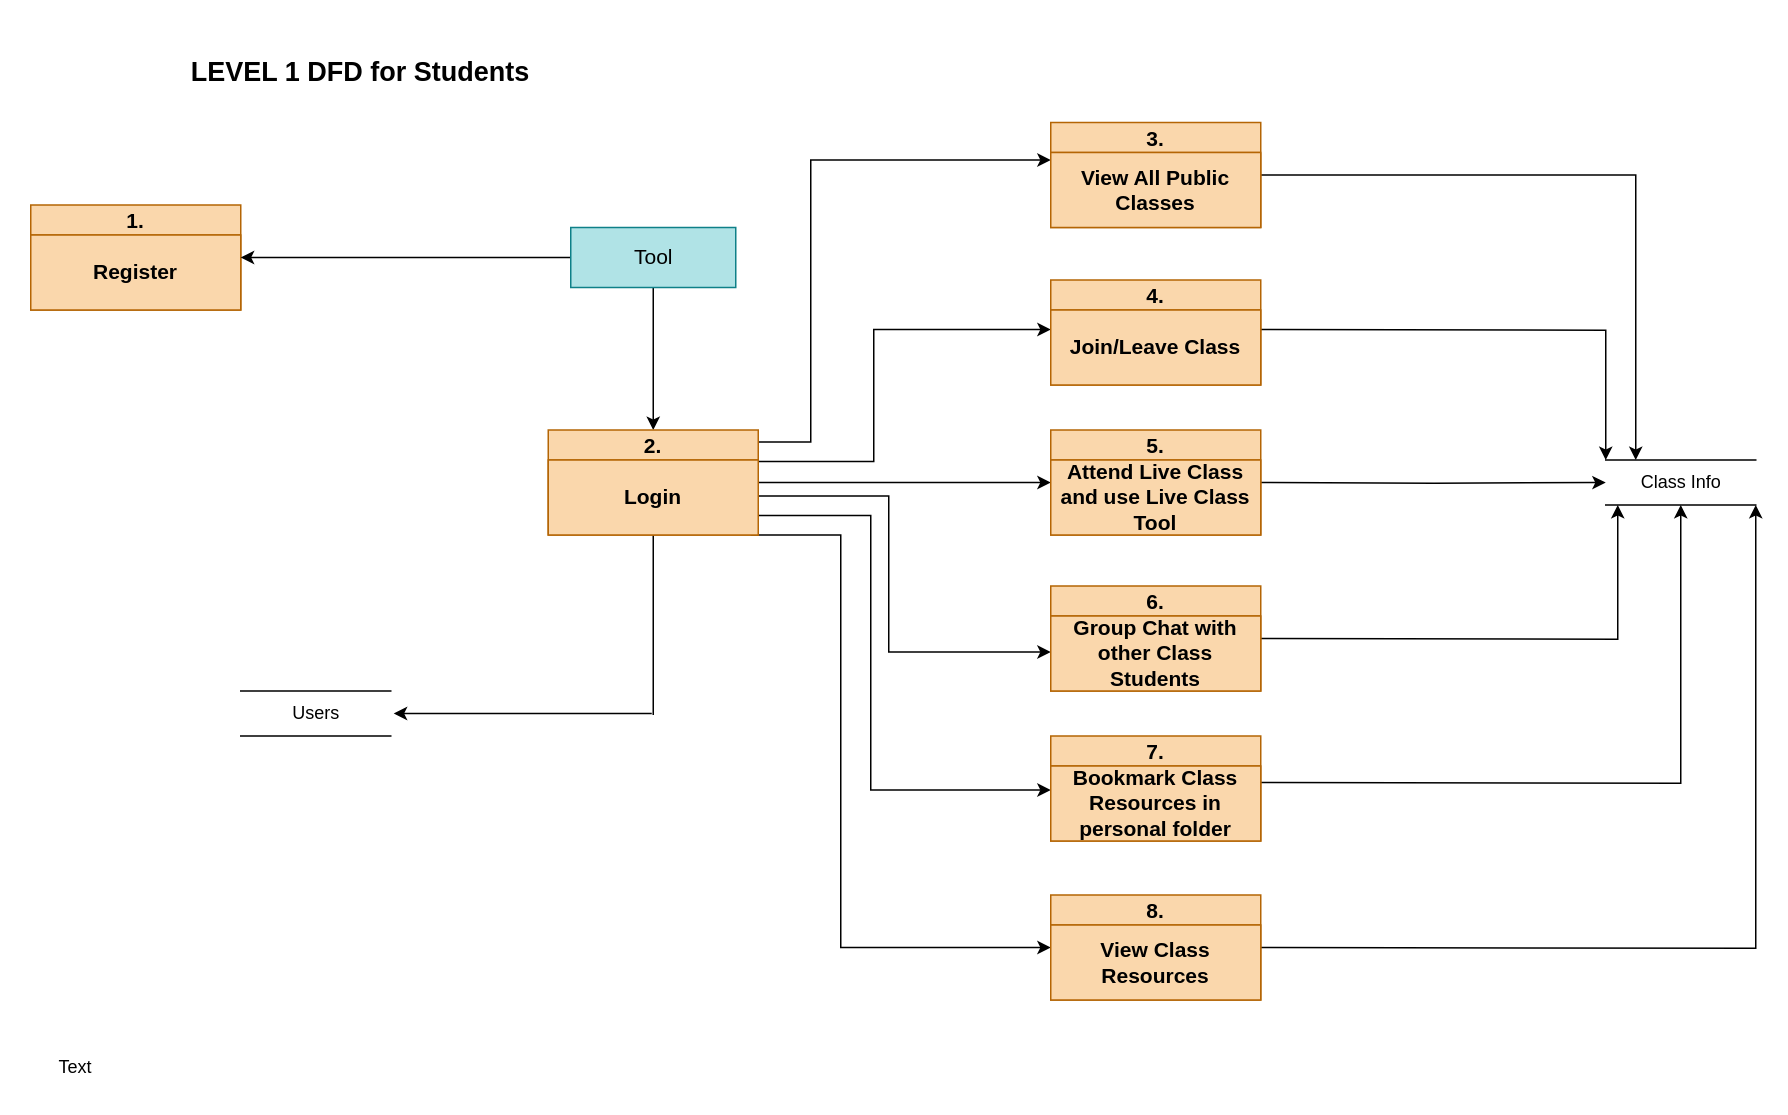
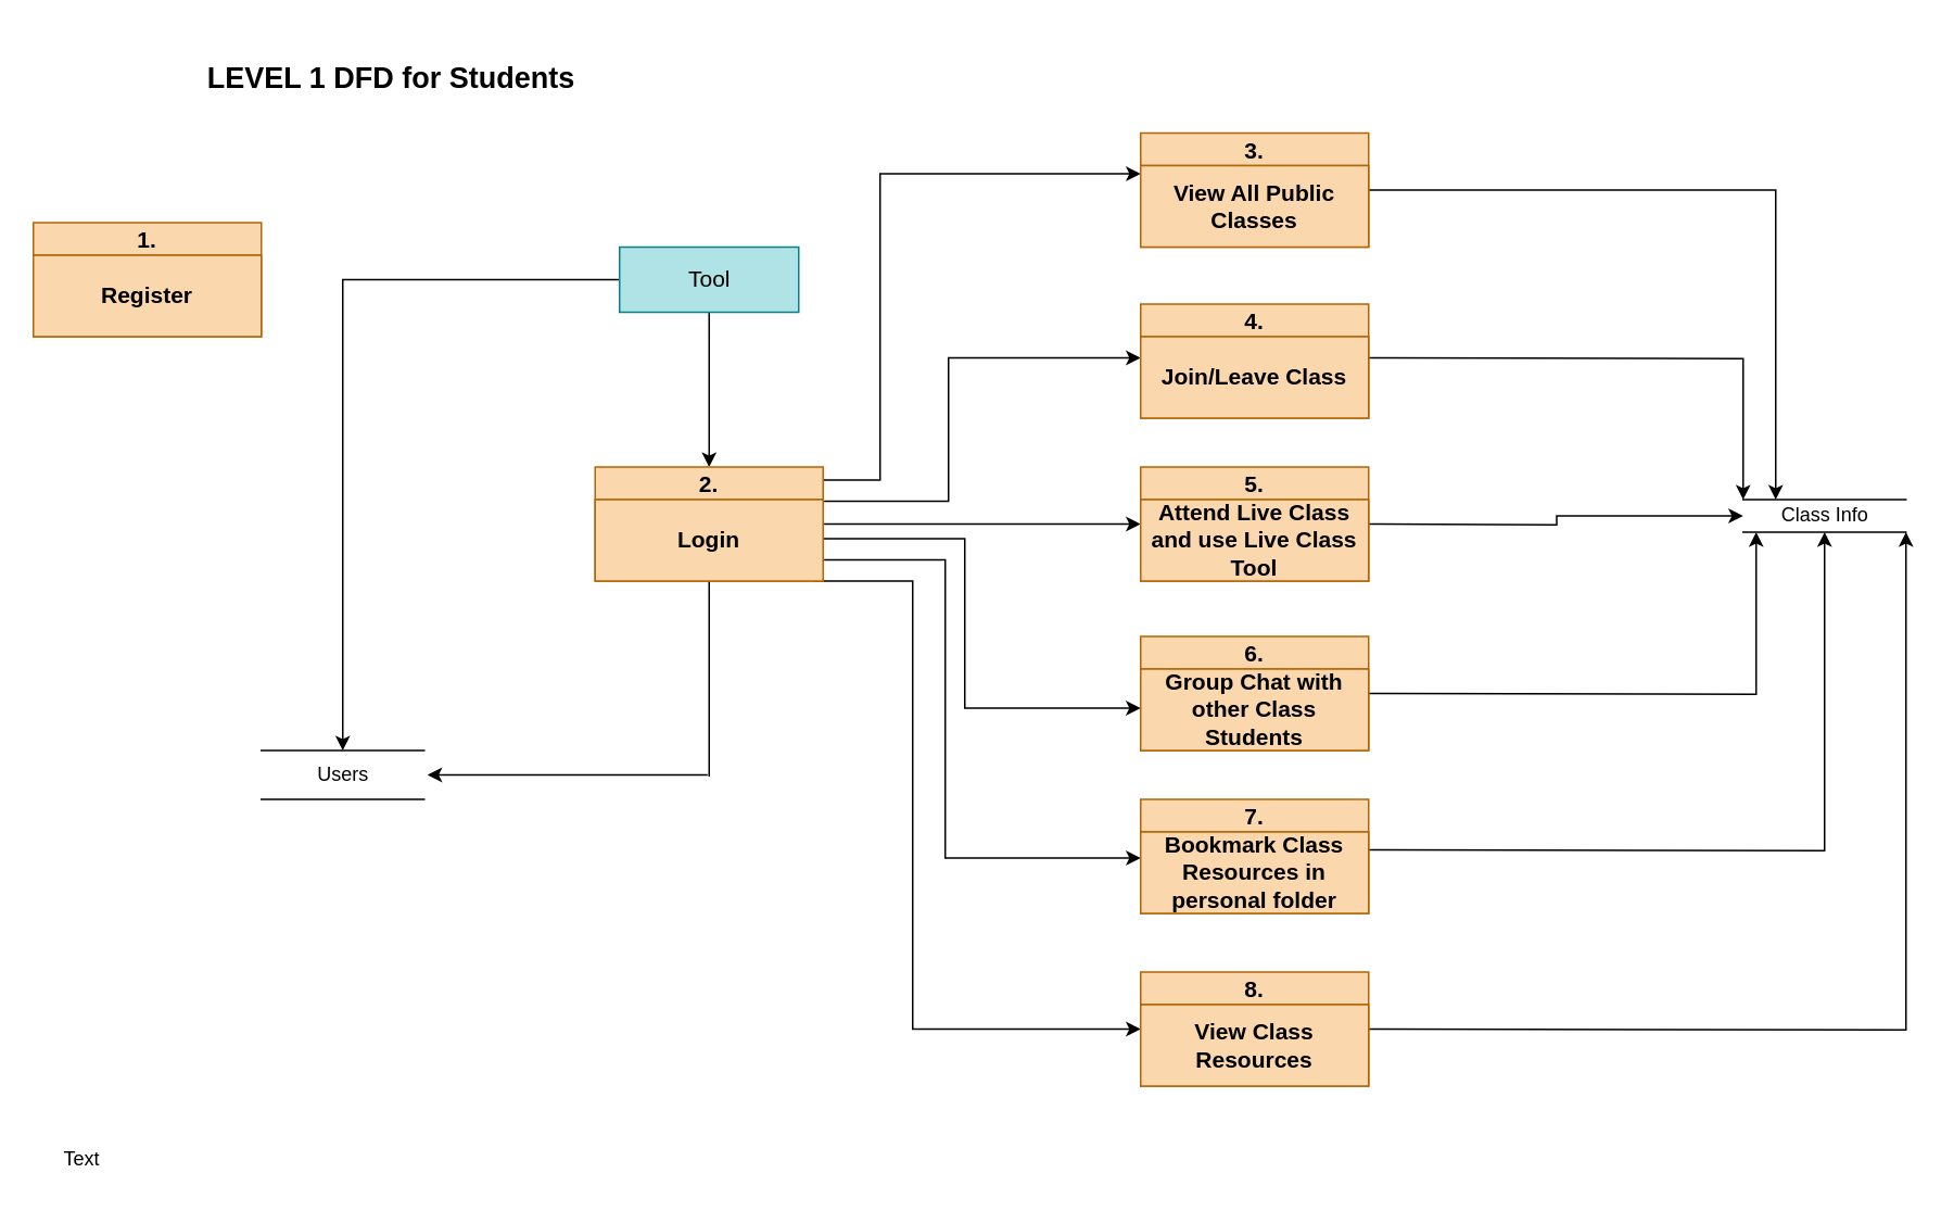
  <mxCell id="0" />
  <mxCell id="1" parent="0" />
  <mxCell id="2" value="1." style="swimlane;fontStyle=1;childLayout=stackLayout;horizontal=1;startSize=20;fillColor=#fad7ac;horizontalStack=0;resizeParent=1;resizeParentMax=0;resizeLast=0;collapsible=0;marginBottom=0;swimlaneFillColor=#ffffff;fontSize=14;strokeColor=#b46504;" vertex="1" parent="1"><mxGeometry x="20" y="136" width="140" height="70" as="geometry" /></mxCell>
  <mxCell id="3" value="&lt;b&gt;&lt;font style=&quot;font-size: 14px&quot;&gt;Register&lt;/font&gt;&lt;/b&gt;" style="text;html=1;strokeColor=#b46504;fillColor=#fad7ac;align=center;verticalAlign=middle;whiteSpace=wrap;rounded=0;" vertex="1" parent="2"><mxGeometry y="20" width="140" height="50" as="geometry" /></mxCell>
- <mxCell id="4" style="edgeStyle=orthogonalEdgeStyle;rounded=0;orthogonalLoop=1;jettySize=auto;html=1;entryX=1;entryY=0.5;entryDx=0;entryDy=0;" edge="1" parent="1" source="6" target="2"><mxGeometry relative="1" as="geometry" /></mxCell>
+ <mxCell id="4" style="edgeStyle=orthogonalEdgeStyle;rounded=0;orthogonalLoop=1;jettySize=auto;html=1;" edge="1" parent="1" source="6" target="7"><mxGeometry relative="1" as="geometry" /></mxCell>
  <mxCell id="5" style="edgeStyle=orthogonalEdgeStyle;rounded=0;orthogonalLoop=1;jettySize=auto;html=1;exitX=0.5;exitY=1;exitDx=0;exitDy=0;" edge="1" parent="1" source="6"><mxGeometry relative="1" as="geometry"><mxPoint x="435" y="286" as="targetPoint" /></mxGeometry></mxCell>
  <mxCell id="6" value="&lt;font style=&quot;font-size: 14px&quot;&gt;Tool&lt;/font&gt;" style="html=1;dashed=0;whitespace=wrap;fillColor=#b0e3e6;strokeColor=#0e8088;" vertex="1" parent="1"><mxGeometry x="380" y="151" width="110" height="40" as="geometry" /></mxCell>
  <mxCell id="7" value="Users" style="html=1;dashed=0;whitespace=wrap;shape=partialRectangle;right=0;left=0;fillColor=none;" vertex="1" parent="1"><mxGeometry x="160" y="460" width="100" height="30" as="geometry" /></mxCell>
  <mxCell id="8" value="" style="edgeStyle=orthogonalEdgeStyle;rounded=0;orthogonalLoop=1;jettySize=auto;html=1;" edge="1" parent="1"><mxGeometry relative="1" as="geometry"><mxPoint x="505" y="321" as="sourcePoint" /><mxPoint x="700" y="321" as="targetPoint" /></mxGeometry></mxCell>
  <mxCell id="9" style="edgeStyle=orthogonalEdgeStyle;rounded=0;orthogonalLoop=1;jettySize=auto;html=1;entryX=0;entryY=0.5;entryDx=0;entryDy=0;" edge="1" parent="1" target="17"><mxGeometry relative="1" as="geometry"><mxPoint x="840" y="321" as="sourcePoint" /></mxGeometry></mxCell>
  <mxCell id="10" value="" style="endArrow=classic;html=1;" edge="1" parent="1"><mxGeometry width="50" height="50" relative="1" as="geometry"><mxPoint x="434" y="475" as="sourcePoint" /><mxPoint x="262" y="475" as="targetPoint" /></mxGeometry></mxCell>
  <mxCell id="11" value="" style="endArrow=none;html=1;entryX=0.5;entryY=1;entryDx=0;entryDy=0;" edge="1" parent="1"><mxGeometry width="50" height="50" relative="1" as="geometry"><mxPoint x="435" y="476" as="sourcePoint" /><mxPoint x="435" y="356" as="targetPoint" /></mxGeometry></mxCell>
  <mxCell id="12" style="edgeStyle=orthogonalEdgeStyle;rounded=0;orthogonalLoop=1;jettySize=auto;html=1;exitX=1;exitY=0.5;exitDx=0;exitDy=0;entryX=0.2;entryY=0;entryDx=0;entryDy=0;entryPerimeter=0;" edge="1" parent="1" target="17"><mxGeometry relative="1" as="geometry"><mxPoint x="1090" y="116" as="targetPoint" /><mxPoint x="840" y="116" as="sourcePoint" /><Array as="points"><mxPoint x="1090" y="116" /></Array></mxGeometry></mxCell>
  <mxCell id="13" style="edgeStyle=orthogonalEdgeStyle;rounded=0;orthogonalLoop=1;jettySize=auto;html=1;exitX=1;exitY=0.5;exitDx=0;exitDy=0;entryX=0;entryY=0;entryDx=0;entryDy=0;" edge="1" parent="1" target="17"><mxGeometry relative="1" as="geometry"><mxPoint x="1070" y="219" as="targetPoint" /><mxPoint x="840" y="219" as="sourcePoint" /></mxGeometry></mxCell>
  <mxCell id="14" style="edgeStyle=orthogonalEdgeStyle;rounded=0;orthogonalLoop=1;jettySize=auto;html=1;entryX=0.08;entryY=1;entryDx=0;entryDy=0;entryPerimeter=0;" edge="1" parent="1" target="17"><mxGeometry relative="1" as="geometry"><mxPoint x="1080" y="425" as="targetPoint" /><mxPoint x="840" y="425" as="sourcePoint" /></mxGeometry></mxCell>
  <mxCell id="15" style="edgeStyle=orthogonalEdgeStyle;rounded=0;orthogonalLoop=1;jettySize=auto;html=1;exitX=1;exitY=0.5;exitDx=0;exitDy=0;entryX=0.5;entryY=1;entryDx=0;entryDy=0;" edge="1" parent="1" target="17"><mxGeometry relative="1" as="geometry"><mxPoint x="1120" y="521" as="targetPoint" /><mxPoint x="840" y="521" as="sourcePoint" /></mxGeometry></mxCell>
  <mxCell id="16" style="edgeStyle=orthogonalEdgeStyle;rounded=0;orthogonalLoop=1;jettySize=auto;html=1;entryX=1;entryY=1;entryDx=0;entryDy=0;" edge="1" parent="1" target="17"><mxGeometry relative="1" as="geometry"><mxPoint x="1170" y="631" as="targetPoint" /><mxPoint x="840" y="631" as="sourcePoint" /></mxGeometry></mxCell>
- <mxCell id="17" value="Class Info" style="html=1;dashed=0;whitespace=wrap;shape=partialRectangle;right=0;left=0;fillColor=none;" vertex="1" parent="1"><mxGeometry x="1070" y="306" width="100" height="30" as="geometry" /></mxCell>
+ <mxCell id="17" value="Class Info" style="html=1;dashed=0;whitespace=wrap;shape=partialRectangle;right=0;left=0;fillColor=none;" vertex="1" parent="1"><mxGeometry x="1070" y="306" width="100" height="20" as="geometry" /></mxCell>
  <mxCell id="18" style="edgeStyle=orthogonalEdgeStyle;rounded=0;orthogonalLoop=1;jettySize=auto;html=1;exitX=0.857;exitY=0.286;exitDx=0;exitDy=0;exitPerimeter=0;" edge="1" parent="1"><mxGeometry relative="1" as="geometry"><mxPoint x="700" y="219" as="targetPoint" /><mxPoint x="505" y="309" as="sourcePoint" /><Array as="points"><mxPoint x="505" y="307" /><mxPoint x="582" y="307" /><mxPoint x="582" y="219" /></Array></mxGeometry></mxCell>
  <mxCell id="19" style="edgeStyle=orthogonalEdgeStyle;rounded=0;orthogonalLoop=1;jettySize=auto;html=1;exitX=0.857;exitY=0.286;exitDx=0;exitDy=0;exitPerimeter=0;" edge="1" parent="1"><mxGeometry relative="1" as="geometry"><mxPoint x="700" y="106" as="targetPoint" /><mxPoint x="505" y="296" as="sourcePoint" /><Array as="points"><mxPoint x="505" y="294" /><mxPoint x="540" y="294" /><mxPoint x="540" y="106" /></Array></mxGeometry></mxCell>
  <mxCell id="20" style="edgeStyle=orthogonalEdgeStyle;rounded=0;orthogonalLoop=1;jettySize=auto;html=1;" edge="1" parent="1"><mxGeometry relative="1" as="geometry"><mxPoint x="700" y="434" as="targetPoint" /><mxPoint x="504" y="330" as="sourcePoint" /><Array as="points"><mxPoint x="515" y="330" /><mxPoint x="592" y="330" /><mxPoint x="592" y="434" /></Array></mxGeometry></mxCell>
  <mxCell id="21" style="edgeStyle=orthogonalEdgeStyle;rounded=0;orthogonalLoop=1;jettySize=auto;html=1;exitX=1;exitY=0.75;exitDx=0;exitDy=0;" edge="1" parent="1"><mxGeometry relative="1" as="geometry"><mxPoint x="700" y="526" as="targetPoint" /><mxPoint x="505" y="336" as="sourcePoint" /><Array as="points"><mxPoint x="505" y="343" /><mxPoint x="580" y="343" /><mxPoint x="580" y="526" /></Array></mxGeometry></mxCell>
  <mxCell id="22" style="edgeStyle=orthogonalEdgeStyle;rounded=0;orthogonalLoop=1;jettySize=auto;html=1;" edge="1" parent="1"><mxGeometry relative="1" as="geometry"><mxPoint x="700" y="631" as="targetPoint" /><mxPoint x="500" y="356" as="sourcePoint" /><Array as="points"><mxPoint x="500" y="356" /><mxPoint x="560" y="356" /><mxPoint x="560" y="631" /></Array></mxGeometry></mxCell>
  <mxCell id="23" value="Text" style="text;html=1;strokeColor=none;fillColor=none;align=center;verticalAlign=middle;whiteSpace=wrap;rounded=0;" vertex="1" parent="1"><mxGeometry x="30" y="701" width="40" height="20" as="geometry" /></mxCell>
  <mxCell id="24" value="2." style="swimlane;fontStyle=1;childLayout=stackLayout;horizontal=1;startSize=20;fillColor=#fad7ac;horizontalStack=0;resizeParent=1;resizeParentMax=0;resizeLast=0;collapsible=0;marginBottom=0;swimlaneFillColor=#ffffff;fontSize=14;strokeColor=#b46504;" vertex="1" parent="1"><mxGeometry x="365" y="286" width="140" height="70" as="geometry" /></mxCell>
  <mxCell id="25" value="&lt;b&gt;&lt;font style=&quot;font-size: 14px&quot;&gt;Login&lt;/font&gt;&lt;/b&gt;" style="text;html=1;strokeColor=#b46504;fillColor=#fad7ac;align=center;verticalAlign=middle;whiteSpace=wrap;rounded=0;" vertex="1" parent="24"><mxGeometry y="20" width="140" height="50" as="geometry" /></mxCell>
  <mxCell id="26" value="3." style="swimlane;fontStyle=1;childLayout=stackLayout;horizontal=1;startSize=20;fillColor=#fad7ac;horizontalStack=0;resizeParent=1;resizeParentMax=0;resizeLast=0;collapsible=0;marginBottom=0;swimlaneFillColor=#ffffff;fontSize=14;strokeColor=#b46504;" vertex="1" parent="1"><mxGeometry x="700" y="81" width="140" height="70" as="geometry" /></mxCell>
  <mxCell id="27" value="&lt;b&gt;&lt;font style=&quot;font-size: 14px&quot;&gt;View All Public Classes&lt;/font&gt;&lt;/b&gt;" style="text;html=1;strokeColor=#b46504;fillColor=#fad7ac;align=center;verticalAlign=middle;whiteSpace=wrap;rounded=0;" vertex="1" parent="26"><mxGeometry y="20" width="140" height="50" as="geometry" /></mxCell>
  <mxCell id="28" value="4." style="swimlane;fontStyle=1;childLayout=stackLayout;horizontal=1;startSize=20;fillColor=#fad7ac;horizontalStack=0;resizeParent=1;resizeParentMax=0;resizeLast=0;collapsible=0;marginBottom=0;swimlaneFillColor=#ffffff;fontSize=14;strokeColor=#b46504;" vertex="1" parent="1"><mxGeometry x="700" y="186" width="140" height="70" as="geometry" /></mxCell>
  <mxCell id="29" value="&lt;b&gt;&lt;font style=&quot;font-size: 14px&quot;&gt;Join/Leave Class&lt;/font&gt;&lt;/b&gt;" style="text;html=1;strokeColor=#b46504;fillColor=#fad7ac;align=center;verticalAlign=middle;whiteSpace=wrap;rounded=0;" vertex="1" parent="28"><mxGeometry y="20" width="140" height="50" as="geometry" /></mxCell>
  <mxCell id="30" value="5." style="swimlane;fontStyle=1;childLayout=stackLayout;horizontal=1;startSize=20;fillColor=#fad7ac;horizontalStack=0;resizeParent=1;resizeParentMax=0;resizeLast=0;collapsible=0;marginBottom=0;swimlaneFillColor=#ffffff;fontSize=14;strokeColor=#b46504;" vertex="1" parent="1"><mxGeometry x="700" y="286" width="140" height="70" as="geometry" /></mxCell>
  <mxCell id="31" value="&lt;span style=&quot;font-size: 14px&quot;&gt;&lt;b&gt;Attend Live Class and use Live Class Tool&lt;/b&gt;&lt;/span&gt;" style="text;html=1;strokeColor=#b46504;fillColor=#fad7ac;align=center;verticalAlign=middle;whiteSpace=wrap;rounded=0;" vertex="1" parent="30"><mxGeometry y="20" width="140" height="50" as="geometry" /></mxCell>
  <mxCell id="32" value="6." style="swimlane;fontStyle=1;childLayout=stackLayout;horizontal=1;startSize=20;fillColor=#fad7ac;horizontalStack=0;resizeParent=1;resizeParentMax=0;resizeLast=0;collapsible=0;marginBottom=0;swimlaneFillColor=#ffffff;fontSize=14;strokeColor=#b46504;" vertex="1" parent="1"><mxGeometry x="700" y="390" width="140" height="70" as="geometry" /></mxCell>
  <mxCell id="33" value="&lt;b&gt;&lt;font style=&quot;font-size: 14px&quot;&gt;Group Chat with other Class Students&lt;/font&gt;&lt;/b&gt;" style="text;html=1;strokeColor=#b46504;fillColor=#fad7ac;align=center;verticalAlign=middle;whiteSpace=wrap;rounded=0;" vertex="1" parent="32"><mxGeometry y="20" width="140" height="50" as="geometry" /></mxCell>
  <mxCell id="34" value="7." style="swimlane;fontStyle=1;childLayout=stackLayout;horizontal=1;startSize=20;fillColor=#fad7ac;horizontalStack=0;resizeParent=1;resizeParentMax=0;resizeLast=0;collapsible=0;marginBottom=0;swimlaneFillColor=#ffffff;fontSize=14;strokeColor=#b46504;" vertex="1" parent="1"><mxGeometry x="700" y="490" width="140" height="70" as="geometry" /></mxCell>
  <mxCell id="35" value="&lt;b&gt;&lt;font style=&quot;font-size: 14px&quot;&gt;Bookmark Class Resources in personal folder&lt;/font&gt;&lt;/b&gt;" style="text;html=1;strokeColor=#b46504;fillColor=#fad7ac;align=center;verticalAlign=middle;whiteSpace=wrap;rounded=0;" vertex="1" parent="34"><mxGeometry y="20" width="140" height="50" as="geometry" /></mxCell>
  <mxCell id="36" value="8." style="swimlane;fontStyle=1;childLayout=stackLayout;horizontal=1;startSize=20;fillColor=#fad7ac;horizontalStack=0;resizeParent=1;resizeParentMax=0;resizeLast=0;collapsible=0;marginBottom=0;swimlaneFillColor=#ffffff;fontSize=14;strokeColor=#b46504;" vertex="1" parent="1"><mxGeometry x="700" y="596" width="140" height="70" as="geometry" /></mxCell>
  <mxCell id="37" value="&lt;b&gt;&lt;font style=&quot;font-size: 14px&quot;&gt;View Class Resources&lt;/font&gt;&lt;/b&gt;" style="text;html=1;strokeColor=#b46504;fillColor=#fad7ac;align=center;verticalAlign=middle;whiteSpace=wrap;rounded=0;" vertex="1" parent="36"><mxGeometry y="20" width="140" height="50" as="geometry" /></mxCell>
  <mxCell id="38" value="&lt;font style=&quot;font-size: 18px&quot;&gt;&lt;b&gt;LEVEL 1 DFD for Students&lt;/b&gt;&lt;/font&gt;" style="text;html=1;strokeColor=none;fillColor=none;align=center;verticalAlign=middle;whiteSpace=wrap;rounded=0;fontSize=14;" vertex="1" parent="1"><mxGeometry x="120" y="20" width="240" height="56" as="geometry" /></mxCell>
